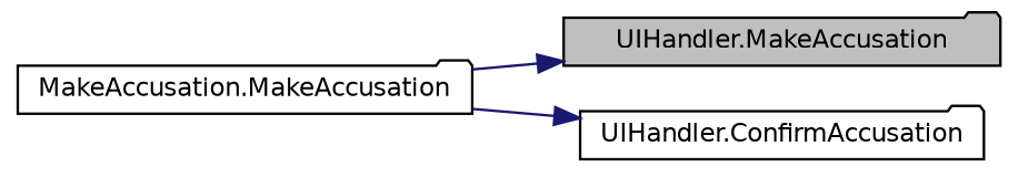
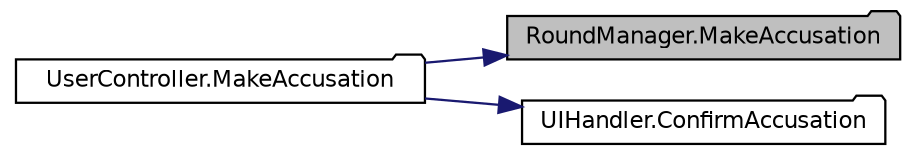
  digraph {
    rankdir=RL
    node [color=black fillcolor=white fontname=Helvetica fontsize=10 shape=folder style=filled]
    edge [color=midnightblue dir=back fontname=Helvetica fontsize=10 labelfontname=Helvetica labelfontsize=10 style=solid]
-   n1 [fillcolor=grey75 fontcolor=black height=0.2 label="UIHandler.MakeAccusation" width=0.4]
-   n2 [height=0.2 label="MakeAccusation.MakeAccusation" width=0.4]
+   n1 [fillcolor=grey75 fontcolor=black height=0.2 label="RoundManager.MakeAccusation" width=0.4]
+   n2 [height=0.2 label="UserController.MakeAccusation" width=0.4]
    n3 [height=0.2 label="UIHandler.ConfirmAccusation" width=0.4]
    n1 -> n2
    n3 -> n2
  }
